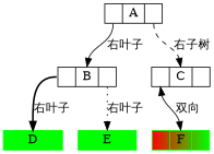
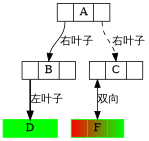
  digraph {
    node [shape=record]
    edge [headport=mid tailport=left]
    n1 [height=0.3 label="<left> |<mid> A| <right>"]
    n2 [height=0.3 label="<left> |<mid> B| <right>"]
    n3 [height=0.3 label="<left> |<mid> C| <right>"]
    n4 [color=green height=0.3 label="<left> |<mid> D| <right>" style=filled]
-   n5 [color="#00ff00" height=0.3 label="<left> |<mid> E| <right>" style=filled]
    n6 [color=green fillcolor="red:green" height=0.3 label="<left> |<mid> F| <right>" style=filled]
    n1 -> n2 [label="右叶子" style=solid]
-   n1 -> n3 [label="右子树" style=dashed tailport=right]
-   n2 -> n4 [label="右叶子" style=bold]
-   n2 -> n5 [label="右叶子" style=dotted tailport=right]
+   n1 -> n3 [label="右叶子" style=dashed tailport=right]
+   n2 -> n4 [label="左叶子" style=bold]
    n3 -> n6 [dir=both label="双向"]
  }
